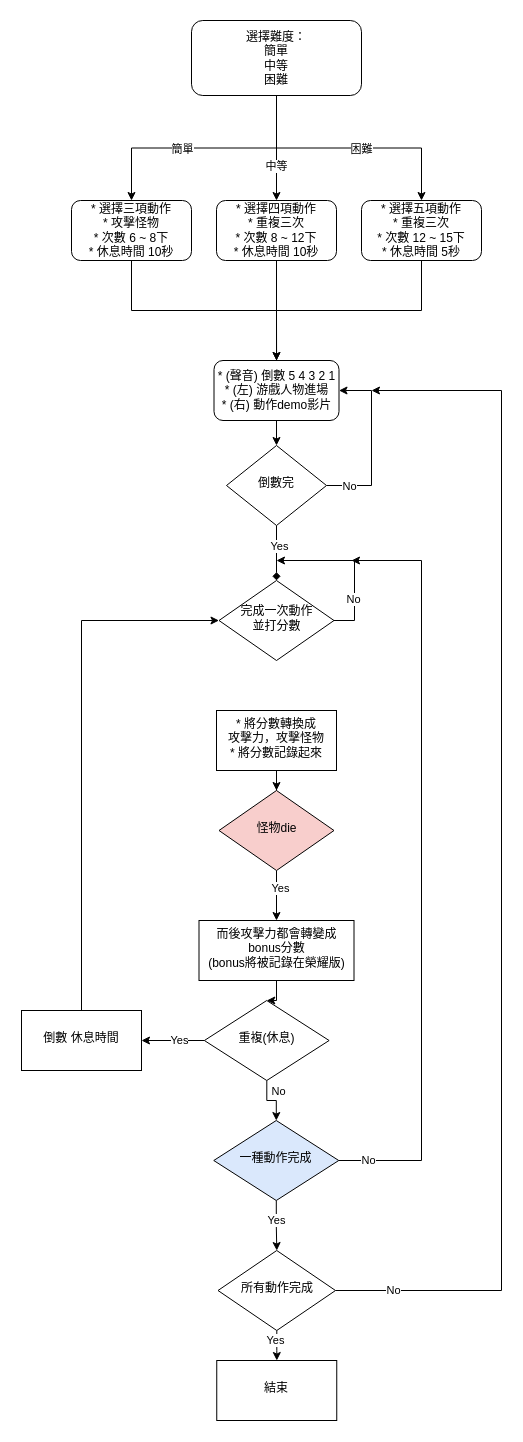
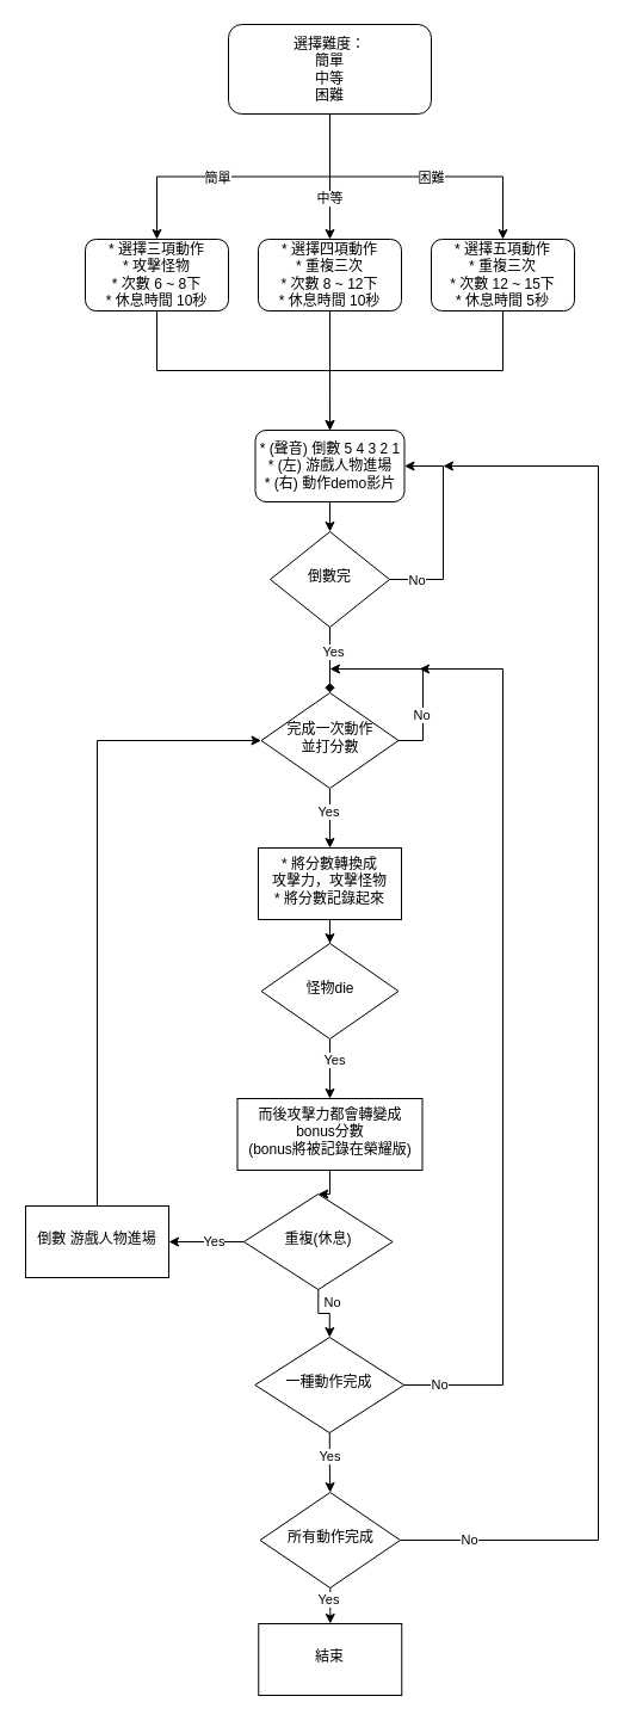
  <mxCell id="0" />
  <mxCell id="1" parent="0" />
  <mxCell id="2" value="" style="edgeStyle=orthogonalEdgeStyle;rounded=0;orthogonalLoop=1;jettySize=auto;html=1;" edge="1" parent="1" source="8" target="10"><mxGeometry relative="1" as="geometry" /></mxCell>
  <mxCell id="3" value="簡單" style="edgeLabel;html=1;align=center;verticalAlign=middle;resizable=0;points=[];" vertex="1" connectable="0" parent="2"><mxGeometry x="0.175" y="1" relative="1" as="geometry"><mxPoint as="offset" /></mxGeometry></mxCell>
  <mxCell id="4" value="" style="edgeStyle=orthogonalEdgeStyle;rounded=0;orthogonalLoop=1;jettySize=auto;html=1;" edge="1" parent="1" source="8" target="12"><mxGeometry relative="1" as="geometry" /></mxCell>
  <mxCell id="5" value="中等" style="edgeLabel;html=1;align=center;verticalAlign=middle;resizable=0;points=[];" vertex="1" connectable="0" parent="4"><mxGeometry x="0.337" y="-1" relative="1" as="geometry"><mxPoint as="offset" /></mxGeometry></mxCell>
  <mxCell id="6" value="" style="edgeStyle=orthogonalEdgeStyle;rounded=0;orthogonalLoop=1;jettySize=auto;html=1;" edge="1" parent="1" source="8" target="14"><mxGeometry relative="1" as="geometry" /></mxCell>
  <mxCell id="7" value="困難" style="edgeLabel;html=1;align=center;verticalAlign=middle;resizable=0;points=[];" vertex="1" connectable="0" parent="6"><mxGeometry x="0.094" y="-1" relative="1" as="geometry"><mxPoint as="offset" /></mxGeometry></mxCell>
  <mxCell id="8" value="選擇難度：&lt;br&gt;簡單&lt;br&gt;中等&lt;br&gt;困難" style="rounded=1;whiteSpace=wrap;html=1;fontSize=12;glass=0;strokeWidth=1;shadow=0;" vertex="1" parent="1"><mxGeometry x="191" y="20" width="170" height="75" as="geometry" /></mxCell>
  <mxCell id="9" value="" style="edgeStyle=orthogonalEdgeStyle;rounded=0;orthogonalLoop=1;jettySize=auto;html=1;" edge="1" parent="1" source="10" target="16"><mxGeometry relative="1" as="geometry"><Array as="points"><mxPoint x="131" y="310" /><mxPoint x="276" y="310" /></Array></mxGeometry></mxCell>
  <mxCell id="10" value="* 選擇三項動作&lt;br&gt;* 攻擊怪物&lt;br&gt;* 次數 6 ~ 8下&lt;br&gt;* 休息時間 10秒" style="whiteSpace=wrap;html=1;rounded=1;glass=0;strokeWidth=1;shadow=0;" vertex="1" parent="1"><mxGeometry x="71" y="200" width="120" height="60" as="geometry" /></mxCell>
  <mxCell id="11" style="edgeStyle=orthogonalEdgeStyle;rounded=0;orthogonalLoop=1;jettySize=auto;html=1;exitX=0.5;exitY=1;exitDx=0;exitDy=0;" edge="1" parent="1" source="12"><mxGeometry relative="1" as="geometry"><mxPoint x="276.138" y="380" as="targetPoint" /></mxGeometry></mxCell>
  <mxCell id="12" value="&lt;span style=&quot;&quot;&gt;* 選擇四項動作&lt;br&gt;&lt;/span&gt;* 重複三次&lt;span style=&quot;&quot;&gt;&lt;br&gt;* 次數 8 ~ 12下&lt;br&gt;&lt;/span&gt;* 休息時間 10秒&lt;span style=&quot;&quot;&gt;&lt;br&gt;&lt;/span&gt;" style="whiteSpace=wrap;html=1;rounded=1;glass=0;strokeWidth=1;shadow=0;" vertex="1" parent="1"><mxGeometry x="216" y="200" width="120" height="60" as="geometry" /></mxCell>
  <mxCell id="13" style="edgeStyle=orthogonalEdgeStyle;rounded=0;orthogonalLoop=1;jettySize=auto;html=1;exitX=0.5;exitY=1;exitDx=0;exitDy=0;entryX=0.5;entryY=0;entryDx=0;entryDy=0;" edge="1" parent="1" source="14" target="16"><mxGeometry relative="1" as="geometry"><mxPoint x="271" y="370" as="targetPoint" /><Array as="points"><mxPoint x="421" y="310" /><mxPoint x="276" y="310" /></Array></mxGeometry></mxCell>
  <mxCell id="14" value="&lt;span style=&quot;&quot;&gt;* 選擇五項動作&lt;br&gt;&lt;/span&gt;* 重複三次&lt;span style=&quot;&quot;&gt;&lt;br&gt;* 次數 12 ~ 15下&lt;br&gt;&lt;/span&gt;* 休息時間 5秒&lt;span style=&quot;&quot;&gt;&lt;br&gt;&lt;/span&gt;" style="whiteSpace=wrap;html=1;rounded=1;glass=0;strokeWidth=1;shadow=0;" vertex="1" parent="1"><mxGeometry x="361" y="200" width="120" height="60" as="geometry" /></mxCell>
  <mxCell id="15" value="" style="edgeStyle=orthogonalEdgeStyle;rounded=0;orthogonalLoop=1;jettySize=auto;html=1;" edge="1" parent="1" source="16" target="21"><mxGeometry relative="1" as="geometry" /></mxCell>
  <mxCell id="16" value="* (聲音) 倒數 5 4 3 2 1&lt;br&gt;* (左) 游戲人物進場&lt;br&gt;* (右) 動作demo影片" style="whiteSpace=wrap;html=1;rounded=1;glass=0;strokeWidth=1;shadow=0;" vertex="1" parent="1"><mxGeometry x="213.5" y="360" width="125" height="60" as="geometry" /></mxCell>
  <mxCell id="17" style="edgeStyle=orthogonalEdgeStyle;rounded=0;orthogonalLoop=1;jettySize=auto;html=1;entryX=1;entryY=0.5;entryDx=0;entryDy=0;" edge="1" parent="1" source="21" target="16"><mxGeometry relative="1" as="geometry"><Array as="points"><mxPoint x="371" y="485" /><mxPoint x="371" y="390" /></Array></mxGeometry></mxCell>
  <mxCell id="18" value="No" style="edgeLabel;html=1;align=center;verticalAlign=middle;resizable=0;points=[];spacingLeft=20;" vertex="1" connectable="0" parent="17"><mxGeometry x="-0.859" relative="1" as="geometry"><mxPoint as="offset" /></mxGeometry></mxCell>
  <mxCell id="19" value="" style="edgeStyle=orthogonalEdgeStyle;rounded=0;orthogonalLoop=1;jettySize=auto;html=1;entryX=0.5;entryY=0;entryDx=0;entryDy=0;endArrow=diamond;" edge="1" parent="1" source="21" target="26"><mxGeometry relative="1" as="geometry"><mxPoint x="276" y="580" as="targetPoint" /></mxGeometry></mxCell>
  <mxCell id="20" value="Yes" style="edgeLabel;html=1;align=center;verticalAlign=middle;resizable=0;points=[];" vertex="1" connectable="0" parent="19"><mxGeometry x="-0.259" y="2" relative="1" as="geometry"><mxPoint as="offset" /></mxGeometry></mxCell>
  <mxCell id="21" value="倒數完" style="rhombus;whiteSpace=wrap;html=1;shadow=0;fontFamily=Helvetica;fontSize=12;align=center;strokeWidth=1;spacing=6;spacingTop=-4;" vertex="1" parent="1"><mxGeometry x="226" y="445" width="100" height="80" as="geometry" /></mxCell>
  <mxCell id="22" style="edgeStyle=orthogonalEdgeStyle;rounded=0;orthogonalLoop=1;jettySize=auto;html=1;" edge="1" parent="1" source="26"><mxGeometry relative="1" as="geometry"><mxPoint x="276" y="560" as="targetPoint" /><Array as="points"><mxPoint x="354" y="620" /><mxPoint x="354" y="560" /></Array></mxGeometry></mxCell>
  <mxCell id="23" value="No" style="edgeLabel;html=1;align=center;verticalAlign=middle;resizable=0;points=[];" vertex="1" connectable="0" parent="22"><mxGeometry x="-0.467" y="2" relative="1" as="geometry"><mxPoint as="offset" /></mxGeometry></mxCell>
+ <mxCell id="24" value="" style="edgeStyle=orthogonalEdgeStyle;rounded=0;orthogonalLoop=1;jettySize=auto;html=1;" edge="1" parent="1" source="26" target="28"><mxGeometry relative="1" as="geometry" /></mxCell>
+ <mxCell id="25" value="Yes" style="edgeLabel;html=1;align=center;verticalAlign=middle;resizable=0;points=[];" vertex="1" connectable="0" parent="24"><mxGeometry x="-0.236" y="-2" relative="1" as="geometry"><mxPoint as="offset" /></mxGeometry></mxCell>
  <mxCell id="26" value="完成一次動作&lt;br&gt;並打分數" style="rhombus;whiteSpace=wrap;html=1;shadow=0;fontFamily=Helvetica;fontSize=12;align=center;strokeWidth=1;spacing=6;spacingTop=-4;" vertex="1" parent="1"><mxGeometry x="218.5" y="580" width="115" height="80" as="geometry" /></mxCell>
  <mxCell id="27" value="" style="edgeStyle=orthogonalEdgeStyle;rounded=0;orthogonalLoop=1;jettySize=auto;html=1;" edge="1" parent="1" source="28" target="31"><mxGeometry relative="1" as="geometry" /></mxCell>
  <mxCell id="28" value="* 將分數轉換成&lt;br&gt;攻擊力，攻擊怪物&lt;br&gt;* 將分數記錄起來" style="whiteSpace=wrap;html=1;shadow=0;strokeWidth=1;spacing=6;spacingTop=-4;" vertex="1" parent="1"><mxGeometry x="216" y="710" width="120" height="60" as="geometry" /></mxCell>
  <mxCell id="29" value="" style="edgeStyle=orthogonalEdgeStyle;rounded=0;orthogonalLoop=1;jettySize=auto;html=1;" edge="1" parent="1" source="31" target="33"><mxGeometry relative="1" as="geometry" /></mxCell>
  <mxCell id="30" value="Yes" style="edgeLabel;html=1;align=center;verticalAlign=middle;resizable=0;points=[];" vertex="1" connectable="0" parent="29"><mxGeometry x="-0.31" y="3" relative="1" as="geometry"><mxPoint as="offset" /></mxGeometry></mxCell>
- <mxCell id="31" value="怪物die" style="rhombus;whiteSpace=wrap;html=1;shadow=0;strokeWidth=1;spacing=6;spacingTop=-4;fillColor=#f8cecc;" vertex="1" parent="1"><mxGeometry x="218.5" y="790" width="115" height="80" as="geometry" /></mxCell>
+ <mxCell id="31" value="怪物die" style="rhombus;whiteSpace=wrap;html=1;shadow=0;strokeWidth=1;spacing=6;spacingTop=-4;" vertex="1" parent="1"><mxGeometry x="218.5" y="790" width="115" height="80" as="geometry" /></mxCell>
  <mxCell id="32" value="" style="edgeStyle=orthogonalEdgeStyle;rounded=0;orthogonalLoop=1;jettySize=auto;html=1;" edge="1" parent="1" source="33" target="49"><mxGeometry relative="1" as="geometry" /></mxCell>
  <mxCell id="33" value="而後攻擊力都會轉變成bonus分數&lt;br&gt;(bonus將被記錄在榮耀版)" style="whiteSpace=wrap;html=1;shadow=0;strokeWidth=1;spacing=6;spacingTop=-4;" vertex="1" parent="1"><mxGeometry x="198.5" y="920" width="155" height="60" as="geometry" /></mxCell>
  <mxCell id="34" value="" style="edgeStyle=orthogonalEdgeStyle;rounded=0;orthogonalLoop=1;jettySize=auto;html=1;" edge="1" parent="1" source="38" target="43"><mxGeometry relative="1" as="geometry" /></mxCell>
  <mxCell id="35" value="Yes" style="edgeLabel;html=1;align=center;verticalAlign=middle;resizable=0;points=[];" vertex="1" connectable="0" parent="34"><mxGeometry x="-0.207" relative="1" as="geometry"><mxPoint as="offset" /></mxGeometry></mxCell>
  <mxCell id="36" value="" style="edgeStyle=orthogonalEdgeStyle;rounded=0;orthogonalLoop=1;jettySize=auto;html=1;exitX=1;exitY=0.5;exitDx=0;exitDy=0;" edge="1" parent="1" source="38"><mxGeometry relative="1" as="geometry"><mxPoint x="351" y="560" as="targetPoint" /><Array as="points"><mxPoint x="421" y="1160" /><mxPoint x="421" y="560" /></Array></mxGeometry></mxCell>
  <mxCell id="37" value="No" style="edgeLabel;html=1;align=center;verticalAlign=middle;resizable=0;points=[];" vertex="1" connectable="0" parent="36"><mxGeometry x="-0.923" y="1" relative="1" as="geometry"><mxPoint as="offset" /></mxGeometry></mxCell>
- <mxCell id="38" value="一種動作完成" style="rhombus;whiteSpace=wrap;html=1;shadow=0;strokeWidth=1;spacing=6;spacingTop=-4;fillColor=#dae8fc;" vertex="1" parent="1"><mxGeometry x="213.25" y="1120" width="125" height="80" as="geometry" /></mxCell>
+ <mxCell id="38" value="一種動作完成" style="rhombus;whiteSpace=wrap;html=1;shadow=0;strokeWidth=1;spacing=6;spacingTop=-4;" vertex="1" parent="1"><mxGeometry x="213.25" y="1120" width="125" height="80" as="geometry" /></mxCell>
  <mxCell id="39" value="" style="edgeStyle=orthogonalEdgeStyle;rounded=0;orthogonalLoop=1;jettySize=auto;html=1;" edge="1" parent="1" source="43" target="44"><mxGeometry relative="1" as="geometry" /></mxCell>
  <mxCell id="40" value="Yes" style="edgeLabel;html=1;align=center;verticalAlign=middle;resizable=0;points=[];" vertex="1" connectable="0" parent="39"><mxGeometry x="-0.34" y="-2" relative="1" as="geometry"><mxPoint as="offset" /></mxGeometry></mxCell>
  <mxCell id="41" value="" style="edgeStyle=orthogonalEdgeStyle;rounded=0;orthogonalLoop=1;jettySize=auto;html=1;" edge="1" parent="1" source="43"><mxGeometry relative="1" as="geometry"><mxPoint x="371" y="390" as="targetPoint" /><Array as="points"><mxPoint x="501" y="1290" /><mxPoint x="501" y="390" /></Array></mxGeometry></mxCell>
  <mxCell id="42" value="No" style="edgeLabel;html=1;align=center;verticalAlign=middle;resizable=0;points=[];" vertex="1" connectable="0" parent="41"><mxGeometry x="-0.905" y="1" relative="1" as="geometry"><mxPoint as="offset" /></mxGeometry></mxCell>
  <mxCell id="43" value="所有動作完成" style="rhombus;whiteSpace=wrap;html=1;shadow=0;strokeWidth=1;spacing=6;spacingTop=-4;" vertex="1" parent="1"><mxGeometry x="217.5" y="1250" width="117.5" height="80" as="geometry" /></mxCell>
  <mxCell id="44" value="結束" style="whiteSpace=wrap;html=1;shadow=0;strokeWidth=1;spacing=6;spacingTop=-4;" vertex="1" parent="1"><mxGeometry x="216.25" y="1360" width="120" height="60" as="geometry" /></mxCell>
  <mxCell id="45" value="" style="edgeStyle=orthogonalEdgeStyle;rounded=0;orthogonalLoop=1;jettySize=auto;html=1;" edge="1" parent="1" source="49" target="38"><mxGeometry relative="1" as="geometry" /></mxCell>
  <mxCell id="46" value="No" style="edgeLabel;html=1;align=center;verticalAlign=middle;resizable=0;points=[];spacingBottom=20;" vertex="1" connectable="0" parent="45"><mxGeometry x="0.225" y="2" relative="1" as="geometry"><mxPoint as="offset" /></mxGeometry></mxCell>
  <mxCell id="47" value="" style="edgeStyle=orthogonalEdgeStyle;rounded=0;orthogonalLoop=1;jettySize=auto;html=1;" edge="1" parent="1" source="49" target="51"><mxGeometry relative="1" as="geometry" /></mxCell>
  <mxCell id="48" value="Yes" style="edgeLabel;html=1;align=center;verticalAlign=middle;resizable=0;points=[];" vertex="1" connectable="0" parent="47"><mxGeometry x="-0.201" y="-1" relative="1" as="geometry"><mxPoint as="offset" /></mxGeometry></mxCell>
  <mxCell id="49" value="重複(休息)" style="rhombus;whiteSpace=wrap;html=1;shadow=0;strokeWidth=1;spacing=6;spacingTop=-4;" vertex="1" parent="1"><mxGeometry x="203.88" y="1000" width="124.75" height="80" as="geometry" /></mxCell>
  <mxCell id="50" style="edgeStyle=orthogonalEdgeStyle;rounded=0;orthogonalLoop=1;jettySize=auto;html=1;entryX=0;entryY=0.5;entryDx=0;entryDy=0;" edge="1" parent="1" source="51" target="26"><mxGeometry relative="1" as="geometry"><Array as="points"><mxPoint x="81" y="620" /></Array></mxGeometry></mxCell>
- <mxCell id="51" value="倒數 休息時間" style="whiteSpace=wrap;html=1;shadow=0;strokeWidth=1;spacing=6;spacingTop=-4;" vertex="1" parent="1"><mxGeometry x="20.995" y="1010" width="120" height="60" as="geometry" /></mxCell>
+ <mxCell id="51" value="倒數 游戲人物進場" style="whiteSpace=wrap;html=1;shadow=0;strokeWidth=1;spacing=6;spacingTop=-4;" vertex="1" parent="1"><mxGeometry x="20.995" y="1010" width="120" height="60" as="geometry" /></mxCell>
